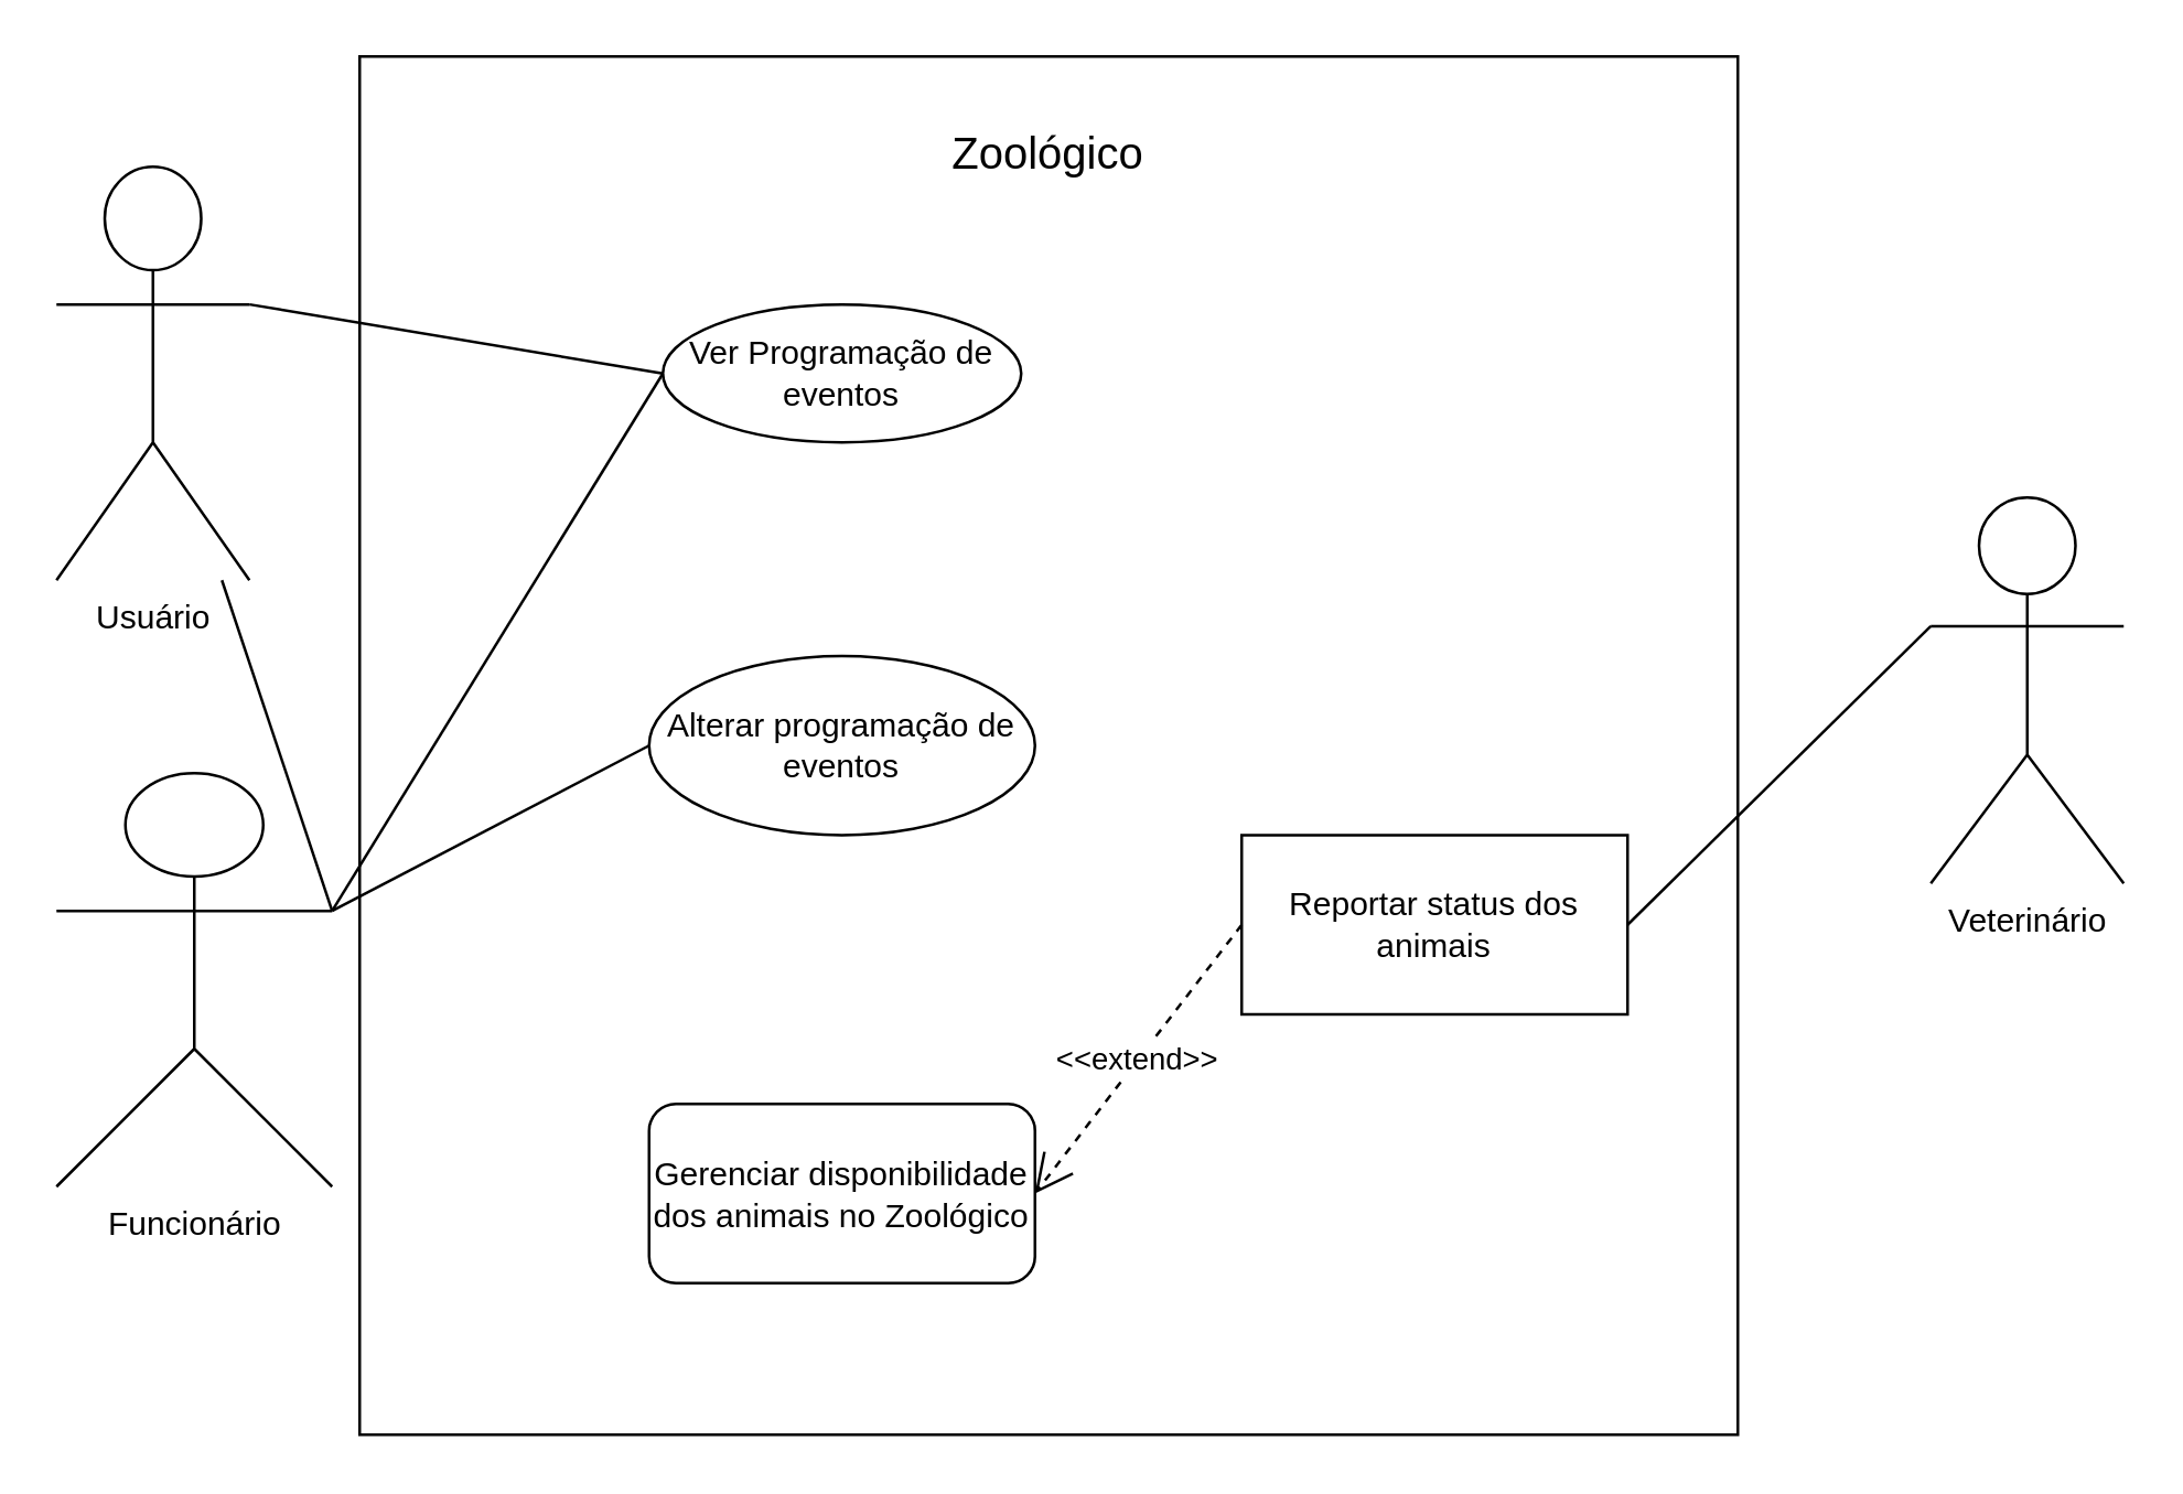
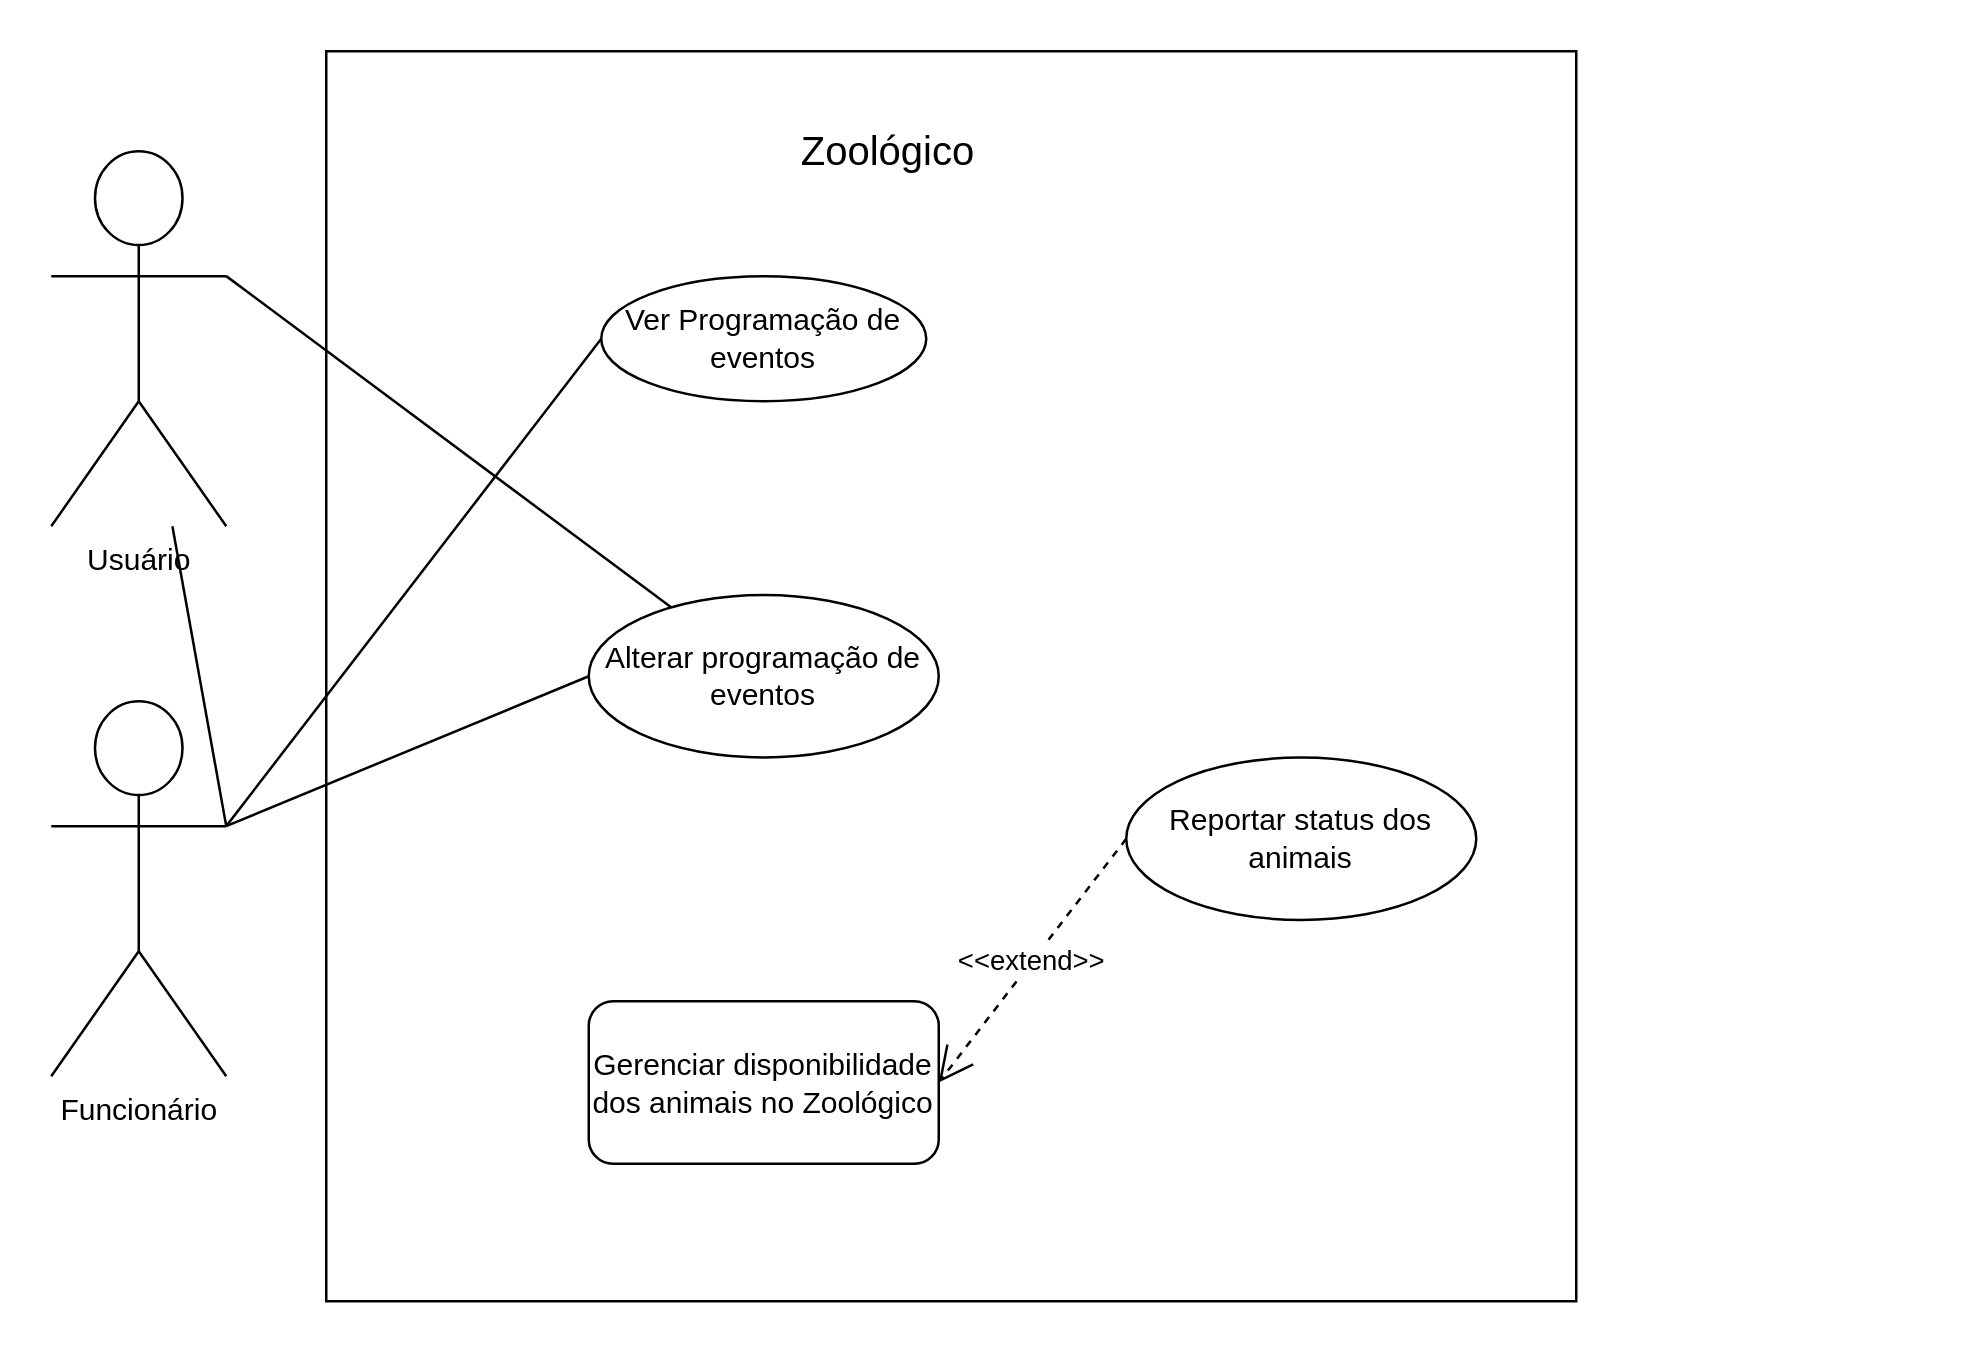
  <mxCell id="0" />
  <mxCell id="1" parent="0" />
  <mxCell id="2" value="Usuário" style="shape=umlActor;verticalLabelPosition=bottom;verticalAlign=top;html=1;outlineConnect=0;" vertex="1" parent="1"><mxGeometry x="20" y="60" width="70" height="150" as="geometry" /></mxCell>
- <mxCell id="3" value="Funcionário" style="shape=umlActor;verticalLabelPosition=bottom;verticalAlign=top;html=1;outlineConnect=0;" vertex="1" parent="1"><mxGeometry x="20" y="280" width="100" height="150" as="geometry" /></mxCell>
+ <mxCell id="3" value="Funcionário" style="shape=umlActor;verticalLabelPosition=bottom;verticalAlign=top;html=1;outlineConnect=0;" vertex="1" parent="1"><mxGeometry x="20" y="280" width="70" height="150" as="geometry" /></mxCell>
  <mxCell id="4" value="" style="whiteSpace=wrap;html=1;aspect=fixed;" vertex="1" parent="1"><mxGeometry x="130" y="20" width="500" height="500" as="geometry" /></mxCell>
- <mxCell id="5" value="Veterinário&lt;div&gt;&lt;br&gt;&lt;/div&gt;" style="shape=umlActor;verticalLabelPosition=bottom;verticalAlign=top;html=1;outlineConnect=0;" vertex="1" parent="1"><mxGeometry x="700" y="180" width="70" height="140" as="geometry" /></mxCell>
- <mxCell id="6" value="&lt;font style=&quot;font-size: 16px;&quot;&gt;Zoológico&lt;/font&gt;" style="text;html=1;align=center;verticalAlign=middle;whiteSpace=wrap;rounded=0;" vertex="1" parent="1"><mxGeometry x="350" y="40" width="60" height="30" as="geometry" /></mxCell>
+ <mxCell id="6" value="&lt;font style=&quot;font-size: 16px;&quot;&gt;Zoológico&lt;/font&gt;" style="text;html=1;align=center;verticalAlign=middle;whiteSpace=wrap;rounded=0;" vertex="1" parent="1"><mxGeometry x="325" y="45" width="60" height="30" as="geometry" /></mxCell>
  <mxCell id="7" value="Ver Programação de eventos" style="ellipse;whiteSpace=wrap;html=1;" vertex="1" parent="1"><mxGeometry x="240" y="110" width="130" height="50" as="geometry" /></mxCell>
- <mxCell id="8" value="" style="endArrow=none;html=1;rounded=0;entryX=0;entryY=0.5;entryDx=0;entryDy=0;exitX=1;exitY=0.333;exitDx=0;exitDy=0;exitPerimeter=0;" edge="1" parent="1" source="2" target="7"><mxGeometry width="50" height="50" relative="1" as="geometry"><mxPoint x="220" y="260" as="sourcePoint" /><mxPoint x="270" y="210" as="targetPoint" /></mxGeometry></mxCell>
+ <mxCell id="8" value="" style="endArrow=none;html=1;rounded=0;exitX=1;exitY=0.333;exitDx=0;exitDy=0;exitPerimeter=0;" edge="1" parent="1" source="2" target="9"><mxGeometry width="50" height="50" relative="1" as="geometry"><mxPoint x="220" y="260" as="sourcePoint" /><mxPoint x="270" y="210" as="targetPoint" /></mxGeometry></mxCell>
  <mxCell id="9" value="Alterar&lt;span style=&quot;background-color: initial;&quot;&gt;&amp;nbsp;programação de eventos&lt;/span&gt;" style="ellipse;whiteSpace=wrap;html=1;" vertex="1" parent="1"><mxGeometry x="235" y="237.5" width="140" height="65" as="geometry" /></mxCell>
  <mxCell id="10" value="" style="endArrow=none;html=1;rounded=0;entryX=0;entryY=0.5;entryDx=0;entryDy=0;exitX=1;exitY=0.333;exitDx=0;exitDy=0;exitPerimeter=0;" edge="1" parent="1" source="3" target="9"><mxGeometry width="50" height="50" relative="1" as="geometry"><mxPoint x="100" y="120" as="sourcePoint" /><mxPoint x="250" y="145" as="targetPoint" /></mxGeometry></mxCell>
  <mxCell id="11" value="Gerenciar disponibilidade dos animais no Zoológico" style="whiteSpace=wrap;html=1;rounded=1;" vertex="1" parent="1"><mxGeometry x="235" y="400" width="140" height="65" as="geometry" /></mxCell>
  <mxCell id="12" value="" style="endArrow=none;html=1;rounded=0;exitX=1;exitY=0.333;exitDx=0;exitDy=0;exitPerimeter=0;" edge="1" parent="1" source="3" target="2"><mxGeometry width="50" height="50" relative="1" as="geometry"><mxPoint x="100" y="340" as="sourcePoint" /><mxPoint x="245" y="298" as="targetPoint" /></mxGeometry></mxCell>
  <mxCell id="13" value="" style="endArrow=none;html=1;rounded=0;exitX=1;exitY=0.333;exitDx=0;exitDy=0;exitPerimeter=0;entryX=0;entryY=0.5;entryDx=0;entryDy=0;" edge="1" parent="1" source="3" target="7"><mxGeometry width="50" height="50" relative="1" as="geometry"><mxPoint x="100" y="120" as="sourcePoint" /><mxPoint x="250" y="145" as="targetPoint" /></mxGeometry></mxCell>
- <mxCell id="14" value="" style="endArrow=none;html=1;rounded=0;entryX=0;entryY=0.333;entryDx=0;entryDy=0;entryPerimeter=0;exitX=1;exitY=0.5;exitDx=0;exitDy=0;" edge="1" parent="1" source="15" target="5"><mxGeometry width="50" height="50" relative="1" as="geometry"><mxPoint x="100" y="120" as="sourcePoint" /><mxPoint x="250" y="145" as="targetPoint" /></mxGeometry></mxCell>
- <mxCell id="15" value="Reportar status dos animais" style="whiteSpace=wrap;html=1;rounded=0;" vertex="1" parent="1"><mxGeometry x="450" y="302.5" width="140" height="65" as="geometry" /></mxCell>
+ <mxCell id="15" value="Reportar status dos animais" style="ellipse;whiteSpace=wrap;html=1;" vertex="1" parent="1"><mxGeometry x="450" y="302.5" width="140" height="65" as="geometry" /></mxCell>
  <mxCell id="16" value="&amp;lt;&amp;lt;extend&amp;gt;&amp;gt;" style="endArrow=open;endSize=12;dashed=1;html=1;rounded=0;exitX=0;exitY=0.5;exitDx=0;exitDy=0;entryX=1;entryY=0.5;entryDx=0;entryDy=0;" edge="1" parent="1" source="15" target="11"><mxGeometry width="160" relative="1" as="geometry"><mxPoint x="170" y="130" as="sourcePoint" /><mxPoint x="380" y="390" as="targetPoint" /></mxGeometry></mxCell>
